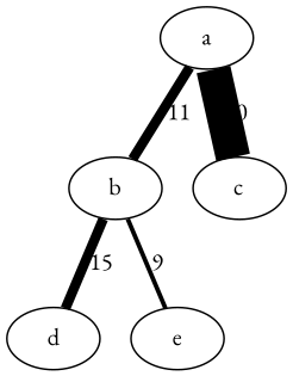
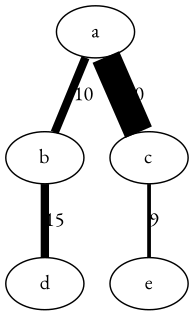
  digraph {
    fontname="EB Garamond"
    node [fontname="EB Garamond" style="setlinewidth(1)"]
    edge [dir=none fontname="EB Garamond" style="setlinewidth(5.75)"]
    n1 [label=a]
    n2 [label=b]
    n3 [label=c]
    n4 [label=d]
    n5 [label=e]
-   n1 -> n2 [label=11]
+   n1 -> n2 [label=10]
    n1 -> n3 [label=20 style="setlinewidth(20)"]
    n2 -> n4 [label=15]
-   n2 -> n5 [label=9 style="setlinewidth(2.583333333)"]
+   n3 -> n5 [label=9 style="setlinewidth(2.583333333)"]
  }
